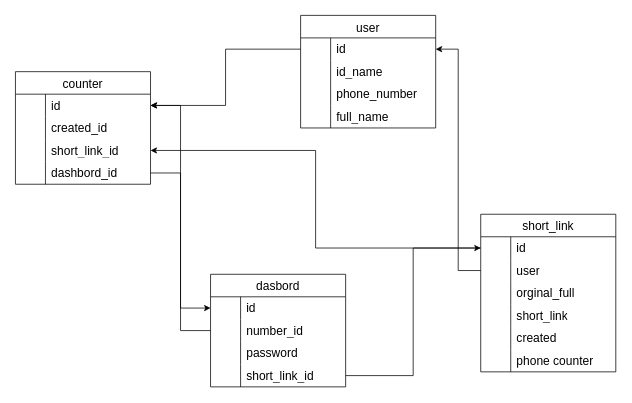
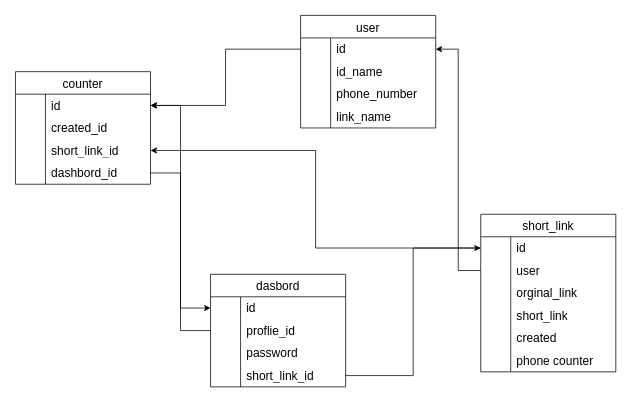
  <mxCell id="0" />
  <mxCell id="1" parent="0" />
  <mxCell id="2" value="user" style="shape=table;startSize=30;container=1;collapsible=0;childLayout=tableLayout;fixedRows=1;rowLines=0;fontStyle=0;strokeColor=default;fontSize=16;" parent="1" vertex="1"><mxGeometry x="400" y="20" width="180" height="150" as="geometry" /></mxCell>
  <mxCell id="3" value="" style="shape=tableRow;horizontal=0;startSize=0;swimlaneHead=0;swimlaneBody=0;top=0;left=0;bottom=0;right=0;collapsible=0;dropTarget=0;fillColor=none;points=[[0,0.5],[1,0.5]];portConstraint=eastwest;strokeColor=inherit;fontSize=16;" parent="2" vertex="1"><mxGeometry y="30" width="180" height="30" as="geometry" /></mxCell>
  <mxCell id="4" value="" style="shape=partialRectangle;html=1;whiteSpace=wrap;connectable=0;fillColor=none;top=0;left=0;bottom=0;right=0;overflow=hidden;pointerEvents=1;strokeColor=inherit;fontSize=16;" parent="3" vertex="1"><mxGeometry width="40" height="30" as="geometry"><mxRectangle width="40" height="30" as="alternateBounds" /></mxGeometry></mxCell>
  <mxCell id="5" value="id" style="shape=partialRectangle;html=1;whiteSpace=wrap;connectable=0;fillColor=none;top=0;left=0;bottom=0;right=0;align=left;spacingLeft=6;overflow=hidden;strokeColor=inherit;fontSize=16;" parent="3" vertex="1"><mxGeometry x="40" width="140" height="30" as="geometry"><mxRectangle width="140" height="30" as="alternateBounds" /></mxGeometry></mxCell>
  <mxCell id="6" value="" style="shape=tableRow;horizontal=0;startSize=0;swimlaneHead=0;swimlaneBody=0;top=0;left=0;bottom=0;right=0;collapsible=0;dropTarget=0;fillColor=none;points=[[0,0.5],[1,0.5]];portConstraint=eastwest;strokeColor=inherit;fontSize=16;" parent="2" vertex="1"><mxGeometry y="60" width="180" height="30" as="geometry" /></mxCell>
  <mxCell id="7" value="" style="shape=partialRectangle;html=1;whiteSpace=wrap;connectable=0;fillColor=none;top=0;left=0;bottom=0;right=0;overflow=hidden;strokeColor=inherit;fontSize=16;" parent="6" vertex="1"><mxGeometry width="40" height="30" as="geometry"><mxRectangle width="40" height="30" as="alternateBounds" /></mxGeometry></mxCell>
  <mxCell id="8" value="id_name" style="shape=partialRectangle;html=1;whiteSpace=wrap;connectable=0;fillColor=none;top=0;left=0;bottom=0;right=0;align=left;spacingLeft=6;overflow=hidden;strokeColor=inherit;fontSize=16;" parent="6" vertex="1"><mxGeometry x="40" width="140" height="30" as="geometry"><mxRectangle width="140" height="30" as="alternateBounds" /></mxGeometry></mxCell>
  <mxCell id="9" value="" style="shape=tableRow;horizontal=0;startSize=0;swimlaneHead=0;swimlaneBody=0;top=0;left=0;bottom=0;right=0;collapsible=0;dropTarget=0;fillColor=none;points=[[0,0.5],[1,0.5]];portConstraint=eastwest;strokeColor=inherit;fontSize=16;" parent="2" vertex="1"><mxGeometry y="90" width="180" height="30" as="geometry" /></mxCell>
  <mxCell id="10" value="" style="shape=partialRectangle;html=1;whiteSpace=wrap;connectable=0;fillColor=none;top=0;left=0;bottom=0;right=0;overflow=hidden;strokeColor=inherit;fontSize=16;" parent="9" vertex="1"><mxGeometry width="40" height="30" as="geometry"><mxRectangle width="40" height="30" as="alternateBounds" /></mxGeometry></mxCell>
  <mxCell id="11" value="phone_number" style="shape=partialRectangle;html=1;whiteSpace=wrap;connectable=0;fillColor=none;top=0;left=0;bottom=0;right=0;align=left;spacingLeft=6;overflow=hidden;strokeColor=inherit;fontSize=16;" parent="9" vertex="1"><mxGeometry x="40" width="140" height="30" as="geometry"><mxRectangle width="140" height="30" as="alternateBounds" /></mxGeometry></mxCell>
  <mxCell id="12" value="" style="shape=tableRow;horizontal=0;startSize=0;swimlaneHead=0;swimlaneBody=0;top=0;left=0;bottom=0;right=0;collapsible=0;dropTarget=0;fillColor=none;points=[[0,0.5],[1,0.5]];portConstraint=eastwest;strokeColor=inherit;fontSize=16;" parent="2" vertex="1"><mxGeometry y="120" width="180" height="30" as="geometry" /></mxCell>
  <mxCell id="13" value="" style="shape=partialRectangle;html=1;whiteSpace=wrap;connectable=0;fillColor=none;top=0;left=0;bottom=0;right=0;overflow=hidden;strokeColor=inherit;fontSize=16;" parent="12" vertex="1"><mxGeometry width="40" height="30" as="geometry"><mxRectangle width="40" height="30" as="alternateBounds" /></mxGeometry></mxCell>
- <mxCell id="14" value="full_name" style="shape=partialRectangle;html=1;whiteSpace=wrap;connectable=0;fillColor=none;top=0;left=0;bottom=0;right=0;align=left;spacingLeft=6;overflow=hidden;strokeColor=inherit;fontSize=16;" parent="12" vertex="1"><mxGeometry x="40" width="140" height="30" as="geometry"><mxRectangle width="140" height="30" as="alternateBounds" /></mxGeometry></mxCell>
+ <mxCell id="14" value="link_name" style="shape=partialRectangle;html=1;whiteSpace=wrap;connectable=0;fillColor=none;top=0;left=0;bottom=0;right=0;align=left;spacingLeft=6;overflow=hidden;strokeColor=inherit;fontSize=16;" parent="12" vertex="1"><mxGeometry x="40" width="140" height="30" as="geometry"><mxRectangle width="140" height="30" as="alternateBounds" /></mxGeometry></mxCell>
  <mxCell id="15" value="counter" style="shape=table;startSize=30;container=1;collapsible=0;childLayout=tableLayout;fixedRows=1;rowLines=0;fontStyle=0;strokeColor=default;fontSize=16;" parent="1" vertex="1"><mxGeometry x="20" y="95" width="180" height="150" as="geometry" /></mxCell>
  <mxCell id="16" value="" style="shape=tableRow;horizontal=0;startSize=0;swimlaneHead=0;swimlaneBody=0;top=0;left=0;bottom=0;right=0;collapsible=0;dropTarget=0;fillColor=none;points=[[0,0.5],[1,0.5]];portConstraint=eastwest;strokeColor=inherit;fontSize=16;" parent="15" vertex="1"><mxGeometry y="30" width="180" height="30" as="geometry" /></mxCell>
  <mxCell id="17" value="" style="shape=partialRectangle;html=1;whiteSpace=wrap;connectable=0;fillColor=none;top=0;left=0;bottom=0;right=0;overflow=hidden;pointerEvents=1;strokeColor=inherit;fontSize=16;" parent="16" vertex="1"><mxGeometry width="40" height="30" as="geometry"><mxRectangle width="40" height="30" as="alternateBounds" /></mxGeometry></mxCell>
  <mxCell id="18" value="id" style="shape=partialRectangle;html=1;whiteSpace=wrap;connectable=0;fillColor=none;top=0;left=0;bottom=0;right=0;align=left;spacingLeft=6;overflow=hidden;strokeColor=inherit;fontSize=16;" parent="16" vertex="1"><mxGeometry x="40" width="140" height="30" as="geometry"><mxRectangle width="140" height="30" as="alternateBounds" /></mxGeometry></mxCell>
  <mxCell id="19" value="" style="shape=tableRow;horizontal=0;startSize=0;swimlaneHead=0;swimlaneBody=0;top=0;left=0;bottom=0;right=0;collapsible=0;dropTarget=0;fillColor=none;points=[[0,0.5],[1,0.5]];portConstraint=eastwest;strokeColor=inherit;fontSize=16;" parent="15" vertex="1"><mxGeometry y="60" width="180" height="30" as="geometry" /></mxCell>
  <mxCell id="20" value="" style="shape=partialRectangle;html=1;whiteSpace=wrap;connectable=0;fillColor=none;top=0;left=0;bottom=0;right=0;overflow=hidden;strokeColor=inherit;fontSize=16;" parent="19" vertex="1"><mxGeometry width="40" height="30" as="geometry"><mxRectangle width="40" height="30" as="alternateBounds" /></mxGeometry></mxCell>
  <mxCell id="21" value="created_id" style="shape=partialRectangle;html=1;whiteSpace=wrap;connectable=0;fillColor=none;top=0;left=0;bottom=0;right=0;align=left;spacingLeft=6;overflow=hidden;strokeColor=inherit;fontSize=16;" parent="19" vertex="1"><mxGeometry x="40" width="140" height="30" as="geometry"><mxRectangle width="140" height="30" as="alternateBounds" /></mxGeometry></mxCell>
  <mxCell id="22" value="" style="shape=tableRow;horizontal=0;startSize=0;swimlaneHead=0;swimlaneBody=0;top=0;left=0;bottom=0;right=0;collapsible=0;dropTarget=0;fillColor=none;points=[[0,0.5],[1,0.5]];portConstraint=eastwest;strokeColor=inherit;fontSize=16;" parent="15" vertex="1"><mxGeometry y="90" width="180" height="30" as="geometry" /></mxCell>
  <mxCell id="23" value="" style="shape=partialRectangle;html=1;whiteSpace=wrap;connectable=0;fillColor=none;top=0;left=0;bottom=0;right=0;overflow=hidden;strokeColor=inherit;fontSize=16;" parent="22" vertex="1"><mxGeometry width="40" height="30" as="geometry"><mxRectangle width="40" height="30" as="alternateBounds" /></mxGeometry></mxCell>
  <mxCell id="24" value="short_link_id" style="shape=partialRectangle;html=1;whiteSpace=wrap;connectable=0;fillColor=none;top=0;left=0;bottom=0;right=0;align=left;spacingLeft=6;overflow=hidden;strokeColor=inherit;fontSize=16;" parent="22" vertex="1"><mxGeometry x="40" width="140" height="30" as="geometry"><mxRectangle width="140" height="30" as="alternateBounds" /></mxGeometry></mxCell>
  <mxCell id="25" value="" style="shape=tableRow;horizontal=0;startSize=0;swimlaneHead=0;swimlaneBody=0;top=0;left=0;bottom=0;right=0;collapsible=0;dropTarget=0;fillColor=none;points=[[0,0.5],[1,0.5]];portConstraint=eastwest;strokeColor=inherit;fontSize=16;" vertex="1" parent="15"><mxGeometry y="120" width="180" height="30" as="geometry" /></mxCell>
  <mxCell id="26" value="" style="shape=partialRectangle;html=1;whiteSpace=wrap;connectable=0;fillColor=none;top=0;left=0;bottom=0;right=0;overflow=hidden;strokeColor=inherit;fontSize=16;" vertex="1" parent="25"><mxGeometry width="40" height="30" as="geometry"><mxRectangle width="40" height="30" as="alternateBounds" /></mxGeometry></mxCell>
  <mxCell id="27" value="dashbord_id" style="shape=partialRectangle;html=1;whiteSpace=wrap;connectable=0;fillColor=none;top=0;left=0;bottom=0;right=0;align=left;spacingLeft=6;overflow=hidden;strokeColor=inherit;fontSize=16;" vertex="1" parent="25"><mxGeometry x="40" width="140" height="30" as="geometry"><mxRectangle width="140" height="30" as="alternateBounds" /></mxGeometry></mxCell>
  <mxCell id="28" value="short_link" style="shape=table;startSize=30;container=1;collapsible=0;childLayout=tableLayout;fixedRows=1;rowLines=0;fontStyle=0;strokeColor=default;fontSize=16;" parent="1" vertex="1"><mxGeometry x="640" y="285" width="180" height="210" as="geometry" /></mxCell>
  <mxCell id="29" value="" style="shape=tableRow;horizontal=0;startSize=0;swimlaneHead=0;swimlaneBody=0;top=0;left=0;bottom=0;right=0;collapsible=0;dropTarget=0;fillColor=none;points=[[0,0.5],[1,0.5]];portConstraint=eastwest;strokeColor=inherit;fontSize=16;" parent="28" vertex="1"><mxGeometry y="30" width="180" height="30" as="geometry" /></mxCell>
  <mxCell id="30" value="" style="shape=partialRectangle;html=1;whiteSpace=wrap;connectable=0;fillColor=none;top=0;left=0;bottom=0;right=0;overflow=hidden;pointerEvents=1;strokeColor=inherit;fontSize=16;" parent="29" vertex="1"><mxGeometry width="40" height="30" as="geometry"><mxRectangle width="40" height="30" as="alternateBounds" /></mxGeometry></mxCell>
  <mxCell id="31" value="id" style="shape=partialRectangle;html=1;whiteSpace=wrap;connectable=0;fillColor=none;top=0;left=0;bottom=0;right=0;align=left;spacingLeft=6;overflow=hidden;strokeColor=inherit;fontSize=16;" parent="29" vertex="1"><mxGeometry x="40" width="140" height="30" as="geometry"><mxRectangle width="140" height="30" as="alternateBounds" /></mxGeometry></mxCell>
  <mxCell id="32" value="" style="shape=tableRow;horizontal=0;startSize=0;swimlaneHead=0;swimlaneBody=0;top=0;left=0;bottom=0;right=0;collapsible=0;dropTarget=0;fillColor=none;points=[[0,0.5],[1,0.5]];portConstraint=eastwest;strokeColor=inherit;fontSize=16;" parent="28" vertex="1"><mxGeometry y="60" width="180" height="30" as="geometry" /></mxCell>
  <mxCell id="33" value="" style="shape=partialRectangle;html=1;whiteSpace=wrap;connectable=0;fillColor=none;top=0;left=0;bottom=0;right=0;overflow=hidden;strokeColor=inherit;fontSize=16;" parent="32" vertex="1"><mxGeometry width="40" height="30" as="geometry"><mxRectangle width="40" height="30" as="alternateBounds" /></mxGeometry></mxCell>
  <mxCell id="34" value="user" style="shape=partialRectangle;html=1;whiteSpace=wrap;connectable=0;fillColor=none;top=0;left=0;bottom=0;right=0;align=left;spacingLeft=6;overflow=hidden;strokeColor=inherit;fontSize=16;" parent="32" vertex="1"><mxGeometry x="40" width="140" height="30" as="geometry"><mxRectangle width="140" height="30" as="alternateBounds" /></mxGeometry></mxCell>
  <mxCell id="35" value="" style="shape=tableRow;horizontal=0;startSize=0;swimlaneHead=0;swimlaneBody=0;top=0;left=0;bottom=0;right=0;collapsible=0;dropTarget=0;fillColor=none;points=[[0,0.5],[1,0.5]];portConstraint=eastwest;strokeColor=inherit;fontSize=16;" parent="28" vertex="1"><mxGeometry y="90" width="180" height="30" as="geometry" /></mxCell>
  <mxCell id="36" value="" style="shape=partialRectangle;html=1;whiteSpace=wrap;connectable=0;fillColor=none;top=0;left=0;bottom=0;right=0;overflow=hidden;strokeColor=inherit;fontSize=16;" parent="35" vertex="1"><mxGeometry width="40" height="30" as="geometry"><mxRectangle width="40" height="30" as="alternateBounds" /></mxGeometry></mxCell>
- <mxCell id="37" value="orginal_full" style="shape=partialRectangle;html=1;whiteSpace=wrap;connectable=0;fillColor=none;top=0;left=0;bottom=0;right=0;align=left;spacingLeft=6;overflow=hidden;strokeColor=inherit;fontSize=16;" parent="35" vertex="1"><mxGeometry x="40" width="140" height="30" as="geometry"><mxRectangle width="140" height="30" as="alternateBounds" /></mxGeometry></mxCell>
+ <mxCell id="37" value="orginal_link" style="shape=partialRectangle;html=1;whiteSpace=wrap;connectable=0;fillColor=none;top=0;left=0;bottom=0;right=0;align=left;spacingLeft=6;overflow=hidden;strokeColor=inherit;fontSize=16;" parent="35" vertex="1"><mxGeometry x="40" width="140" height="30" as="geometry"><mxRectangle width="140" height="30" as="alternateBounds" /></mxGeometry></mxCell>
  <mxCell id="38" value="" style="shape=tableRow;horizontal=0;startSize=0;swimlaneHead=0;swimlaneBody=0;top=0;left=0;bottom=0;right=0;collapsible=0;dropTarget=0;fillColor=none;points=[[0,0.5],[1,0.5]];portConstraint=eastwest;strokeColor=inherit;fontSize=16;" parent="28" vertex="1"><mxGeometry y="120" width="180" height="30" as="geometry" /></mxCell>
  <mxCell id="39" value="" style="shape=partialRectangle;html=1;whiteSpace=wrap;connectable=0;fillColor=none;top=0;left=0;bottom=0;right=0;overflow=hidden;strokeColor=inherit;fontSize=16;" parent="38" vertex="1"><mxGeometry width="40" height="30" as="geometry"><mxRectangle width="40" height="30" as="alternateBounds" /></mxGeometry></mxCell>
  <mxCell id="40" value="short_link" style="shape=partialRectangle;html=1;whiteSpace=wrap;connectable=0;fillColor=none;top=0;left=0;bottom=0;right=0;align=left;spacingLeft=6;overflow=hidden;strokeColor=inherit;fontSize=16;" parent="38" vertex="1"><mxGeometry x="40" width="140" height="30" as="geometry"><mxRectangle width="140" height="30" as="alternateBounds" /></mxGeometry></mxCell>
  <mxCell id="41" value="" style="shape=tableRow;horizontal=0;startSize=0;swimlaneHead=0;swimlaneBody=0;top=0;left=0;bottom=0;right=0;collapsible=0;dropTarget=0;fillColor=none;points=[[0,0.5],[1,0.5]];portConstraint=eastwest;strokeColor=inherit;fontSize=16;" parent="28" vertex="1"><mxGeometry y="150" width="180" height="30" as="geometry" /></mxCell>
  <mxCell id="42" value="" style="shape=partialRectangle;html=1;whiteSpace=wrap;connectable=0;fillColor=none;top=0;left=0;bottom=0;right=0;overflow=hidden;strokeColor=inherit;fontSize=16;" parent="41" vertex="1"><mxGeometry width="40" height="30" as="geometry"><mxRectangle width="40" height="30" as="alternateBounds" /></mxGeometry></mxCell>
  <mxCell id="43" value="created" style="shape=partialRectangle;html=1;whiteSpace=wrap;connectable=0;fillColor=none;top=0;left=0;bottom=0;right=0;align=left;spacingLeft=6;overflow=hidden;strokeColor=inherit;fontSize=16;" parent="41" vertex="1"><mxGeometry x="40" width="140" height="30" as="geometry"><mxRectangle width="140" height="30" as="alternateBounds" /></mxGeometry></mxCell>
  <mxCell id="44" value="" style="shape=tableRow;horizontal=0;startSize=0;swimlaneHead=0;swimlaneBody=0;top=0;left=0;bottom=0;right=0;collapsible=0;dropTarget=0;fillColor=none;points=[[0,0.5],[1,0.5]];portConstraint=eastwest;strokeColor=inherit;fontSize=16;" vertex="1" parent="28"><mxGeometry y="180" width="180" height="30" as="geometry" /></mxCell>
  <mxCell id="45" value="" style="shape=partialRectangle;html=1;whiteSpace=wrap;connectable=0;fillColor=none;top=0;left=0;bottom=0;right=0;overflow=hidden;strokeColor=inherit;fontSize=16;" vertex="1" parent="44"><mxGeometry width="40" height="30" as="geometry"><mxRectangle width="40" height="30" as="alternateBounds" /></mxGeometry></mxCell>
  <mxCell id="46" value="phone counter" style="shape=partialRectangle;html=1;whiteSpace=wrap;connectable=0;fillColor=none;top=0;left=0;bottom=0;right=0;align=left;spacingLeft=6;overflow=hidden;strokeColor=inherit;fontSize=16;" vertex="1" parent="44"><mxGeometry x="40" width="140" height="30" as="geometry"><mxRectangle width="140" height="30" as="alternateBounds" /></mxGeometry></mxCell>
  <mxCell id="47" style="edgeStyle=orthogonalEdgeStyle;rounded=0;orthogonalLoop=1;jettySize=auto;html=1;" parent="1" source="3" target="16" edge="1"><mxGeometry relative="1" as="geometry" /></mxCell>
  <mxCell id="48" style="edgeStyle=orthogonalEdgeStyle;rounded=0;orthogonalLoop=1;jettySize=auto;html=1;" parent="1" source="29" target="22" edge="1"><mxGeometry relative="1" as="geometry" /></mxCell>
  <mxCell id="49" style="edgeStyle=orthogonalEdgeStyle;rounded=0;orthogonalLoop=1;jettySize=auto;html=1;" parent="1" source="32" target="3" edge="1"><mxGeometry relative="1" as="geometry" /></mxCell>
  <mxCell id="50" value="dasbord" style="shape=table;startSize=30;container=1;collapsible=0;childLayout=tableLayout;fixedRows=1;rowLines=0;fontStyle=0;strokeColor=default;fontSize=16;" vertex="1" parent="1"><mxGeometry x="280" y="365" width="180" height="150" as="geometry" /></mxCell>
  <mxCell id="51" value="" style="shape=tableRow;horizontal=0;startSize=0;swimlaneHead=0;swimlaneBody=0;top=0;left=0;bottom=0;right=0;collapsible=0;dropTarget=0;fillColor=none;points=[[0,0.5],[1,0.5]];portConstraint=eastwest;strokeColor=inherit;fontSize=16;" vertex="1" parent="50"><mxGeometry y="30" width="180" height="30" as="geometry" /></mxCell>
  <mxCell id="52" value="" style="shape=partialRectangle;html=1;whiteSpace=wrap;connectable=0;fillColor=none;top=0;left=0;bottom=0;right=0;overflow=hidden;pointerEvents=1;strokeColor=inherit;fontSize=16;" vertex="1" parent="51"><mxGeometry width="40" height="30" as="geometry"><mxRectangle width="40" height="30" as="alternateBounds" /></mxGeometry></mxCell>
  <mxCell id="53" value="id" style="shape=partialRectangle;html=1;whiteSpace=wrap;connectable=0;fillColor=none;top=0;left=0;bottom=0;right=0;align=left;spacingLeft=6;overflow=hidden;strokeColor=inherit;fontSize=16;" vertex="1" parent="51"><mxGeometry x="40" width="140" height="30" as="geometry"><mxRectangle width="140" height="30" as="alternateBounds" /></mxGeometry></mxCell>
  <mxCell id="54" value="" style="shape=tableRow;horizontal=0;startSize=0;swimlaneHead=0;swimlaneBody=0;top=0;left=0;bottom=0;right=0;collapsible=0;dropTarget=0;fillColor=none;points=[[0,0.5],[1,0.5]];portConstraint=eastwest;strokeColor=inherit;fontSize=16;" vertex="1" parent="50"><mxGeometry y="60" width="180" height="30" as="geometry" /></mxCell>
  <mxCell id="55" value="" style="shape=partialRectangle;html=1;whiteSpace=wrap;connectable=0;fillColor=none;top=0;left=0;bottom=0;right=0;overflow=hidden;strokeColor=inherit;fontSize=16;" vertex="1" parent="54"><mxGeometry width="40" height="30" as="geometry"><mxRectangle width="40" height="30" as="alternateBounds" /></mxGeometry></mxCell>
- <mxCell id="56" value="number_id" style="shape=partialRectangle;html=1;whiteSpace=wrap;connectable=0;fillColor=none;top=0;left=0;bottom=0;right=0;align=left;spacingLeft=6;overflow=hidden;strokeColor=inherit;fontSize=16;" vertex="1" parent="54"><mxGeometry x="40" width="140" height="30" as="geometry"><mxRectangle width="140" height="30" as="alternateBounds" /></mxGeometry></mxCell>
+ <mxCell id="56" value="proflie_id" style="shape=partialRectangle;html=1;whiteSpace=wrap;connectable=0;fillColor=none;top=0;left=0;bottom=0;right=0;align=left;spacingLeft=6;overflow=hidden;strokeColor=inherit;fontSize=16;" vertex="1" parent="54"><mxGeometry x="40" width="140" height="30" as="geometry"><mxRectangle width="140" height="30" as="alternateBounds" /></mxGeometry></mxCell>
  <mxCell id="57" value="" style="shape=tableRow;horizontal=0;startSize=0;swimlaneHead=0;swimlaneBody=0;top=0;left=0;bottom=0;right=0;collapsible=0;dropTarget=0;fillColor=none;points=[[0,0.5],[1,0.5]];portConstraint=eastwest;strokeColor=inherit;fontSize=16;" vertex="1" parent="50"><mxGeometry y="90" width="180" height="30" as="geometry" /></mxCell>
  <mxCell id="58" value="" style="shape=partialRectangle;html=1;whiteSpace=wrap;connectable=0;fillColor=none;top=0;left=0;bottom=0;right=0;overflow=hidden;strokeColor=inherit;fontSize=16;" vertex="1" parent="57"><mxGeometry width="40" height="30" as="geometry"><mxRectangle width="40" height="30" as="alternateBounds" /></mxGeometry></mxCell>
  <mxCell id="59" value="password" style="shape=partialRectangle;html=1;whiteSpace=wrap;connectable=0;fillColor=none;top=0;left=0;bottom=0;right=0;align=left;spacingLeft=6;overflow=hidden;strokeColor=inherit;fontSize=16;" vertex="1" parent="57"><mxGeometry x="40" width="140" height="30" as="geometry"><mxRectangle width="140" height="30" as="alternateBounds" /></mxGeometry></mxCell>
  <mxCell id="60" value="" style="shape=tableRow;horizontal=0;startSize=0;swimlaneHead=0;swimlaneBody=0;top=0;left=0;bottom=0;right=0;collapsible=0;dropTarget=0;fillColor=none;points=[[0,0.5],[1,0.5]];portConstraint=eastwest;strokeColor=inherit;fontSize=16;" vertex="1" parent="50"><mxGeometry y="120" width="180" height="30" as="geometry" /></mxCell>
  <mxCell id="61" value="" style="shape=partialRectangle;html=1;whiteSpace=wrap;connectable=0;fillColor=none;top=0;left=0;bottom=0;right=0;overflow=hidden;strokeColor=inherit;fontSize=16;" vertex="1" parent="60"><mxGeometry width="40" height="30" as="geometry"><mxRectangle width="40" height="30" as="alternateBounds" /></mxGeometry></mxCell>
  <mxCell id="62" value="short_link_id" style="shape=partialRectangle;html=1;whiteSpace=wrap;connectable=0;fillColor=none;top=0;left=0;bottom=0;right=0;align=left;spacingLeft=6;overflow=hidden;strokeColor=inherit;fontSize=16;" vertex="1" parent="60"><mxGeometry x="40" width="140" height="30" as="geometry"><mxRectangle width="140" height="30" as="alternateBounds" /></mxGeometry></mxCell>
  <mxCell id="63" style="edgeStyle=orthogonalEdgeStyle;rounded=0;orthogonalLoop=1;jettySize=auto;html=1;" edge="1" parent="1" source="54" target="16"><mxGeometry relative="1" as="geometry" /></mxCell>
  <mxCell id="64" style="edgeStyle=orthogonalEdgeStyle;rounded=0;orthogonalLoop=1;jettySize=auto;html=1;" edge="1" parent="1" source="25" target="51"><mxGeometry relative="1" as="geometry" /></mxCell>
  <mxCell id="65" style="edgeStyle=orthogonalEdgeStyle;rounded=0;orthogonalLoop=1;jettySize=auto;html=1;" edge="1" parent="1" source="60" target="29"><mxGeometry relative="1" as="geometry" /></mxCell>
